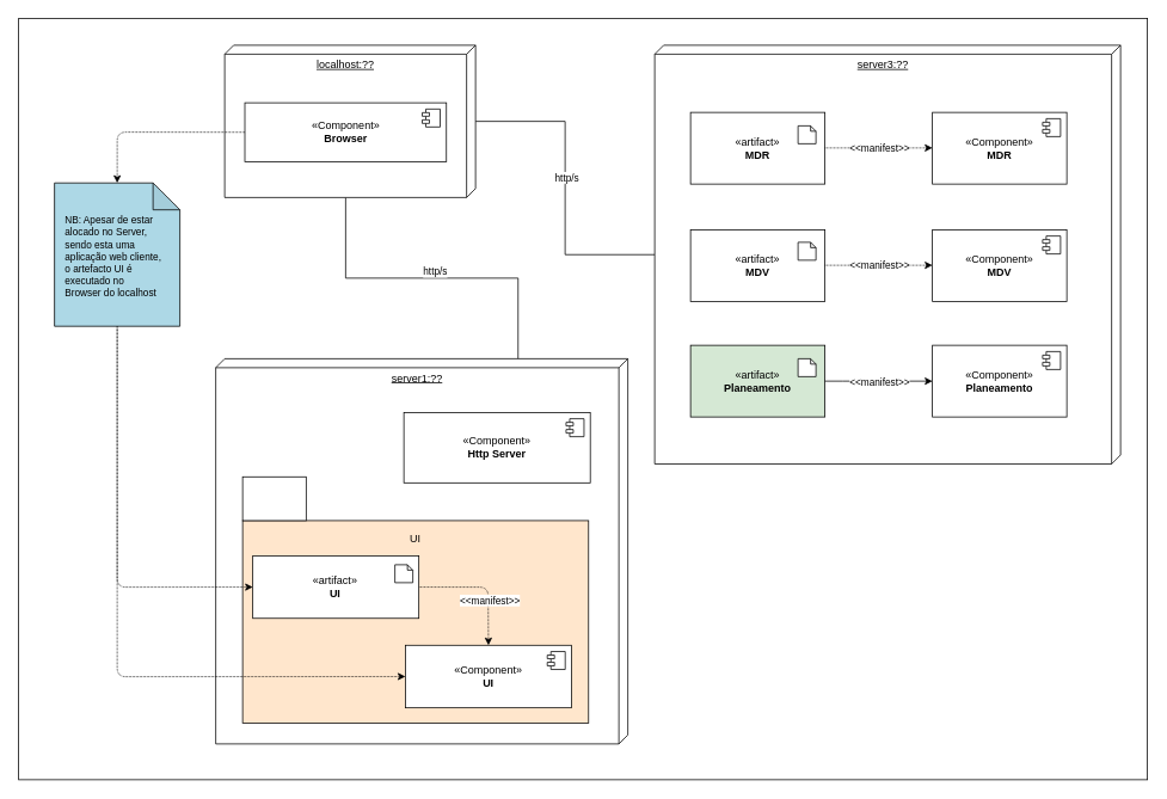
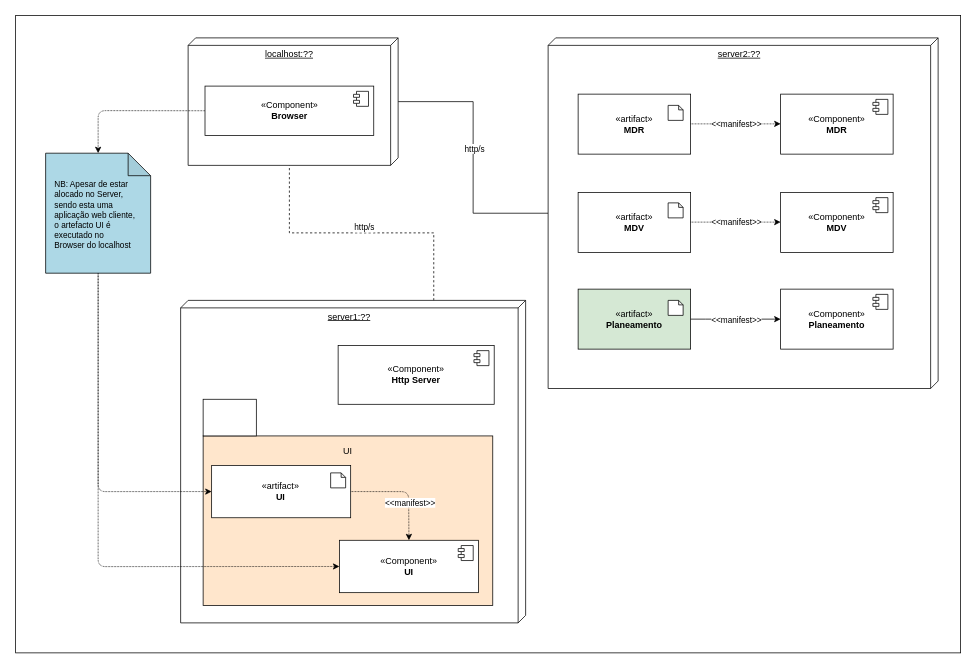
  <mxCell id="0" />
  <mxCell id="1" value="Untitled Layer" parent="0" />
  <mxCell id="2" value="" style="rounded=0;whiteSpace=wrap;html=1;" parent="1" vertex="1"><mxGeometry x="20" y="20" width="1260" height="850" as="geometry" /></mxCell>
- <mxCell id="3" style="edgeStyle=orthogonalEdgeStyle;rounded=0;orthogonalLoop=1;jettySize=auto;html=1;endArrow=none;endFill=0;exitX=0;exitY=0;exitDx=0;exitDy=122.5;exitPerimeter=0;entryX=0;entryY=0;entryDx=170;entryDy=145;entryPerimeter=0;" parent="1" source="6" target="43" edge="1"><mxGeometry relative="1" as="geometry"><mxPoint x="320" y="349.998" as="sourcePoint" /><mxPoint x="370" y="260" as="targetPoint" /></mxGeometry></mxCell>
+ <mxCell id="3" style="edgeStyle=orthogonalEdgeStyle;rounded=0;orthogonalLoop=1;jettySize=auto;html=1;endArrow=none;endFill=0;exitX=0;exitY=0;exitDx=0;exitDy=122.5;exitPerimeter=0;entryX=0;entryY=0;entryDx=170;entryDy=145;entryPerimeter=0;dashed=1;" parent="1" source="6" target="43" edge="1"><mxGeometry relative="1" as="geometry"><mxPoint x="320" y="349.998" as="sourcePoint" /><mxPoint x="370" y="260" as="targetPoint" /></mxGeometry></mxCell>
  <mxCell id="4" value="http/s" style="edgeLabel;html=1;align=center;verticalAlign=middle;resizable=0;points=[];" parent="3" vertex="1" connectable="0"><mxGeometry x="-0.017" y="1" relative="1" as="geometry"><mxPoint y="-9" as="offset" /></mxGeometry></mxCell>
  <mxCell id="5" value="" style="group" parent="1" vertex="1" connectable="0"><mxGeometry x="240" y="400" width="460" height="430" as="geometry" /></mxCell>
  <mxCell id="6" value="server1:??" style="verticalAlign=top;align=center;spacingTop=8;spacingLeft=2;spacingRight=12;shape=cube;size=10;direction=south;fontStyle=4;html=1;whiteSpace=wrap;" parent="5" vertex="1"><mxGeometry width="460.0" height="430.0" as="geometry" /></mxCell>
  <mxCell id="7" value="«Component&lt;span style=&quot;background-color: initial;&quot;&gt;»&lt;/span&gt;&lt;div&gt;&lt;b&gt;Http Server&lt;/b&gt;&lt;/div&gt;" style="html=1;dropTarget=0;whiteSpace=wrap;" parent="5" vertex="1"><mxGeometry x="209.999" y="59.998" width="208.095" height="78.558" as="geometry" /></mxCell>
  <mxCell id="8" value="" style="shape=module;jettyWidth=8;jettyHeight=4;" parent="7" vertex="1"><mxGeometry x="1" width="20" height="20" relative="1" as="geometry"><mxPoint x="-27" y="7" as="offset" /></mxGeometry></mxCell>
  <mxCell id="9" value="" style="group" vertex="1" connectable="0" parent="5"><mxGeometry x="30" y="30" width="386.19" height="376.85" as="geometry" /></mxCell>
  <mxCell id="10" value="UI&lt;br&gt;&lt;br&gt;&lt;br&gt;&lt;br&gt;&lt;br&gt;&lt;br&gt;&lt;br&gt;&lt;br&gt;&lt;br&gt;&lt;br&gt;&lt;br&gt;&lt;br&gt;&lt;br&gt;&lt;br&gt;" style="rounded=0;whiteSpace=wrap;html=1;fillColor=#ffe6cc;" parent="9" vertex="1"><mxGeometry y="150.74" width="386.19" height="226.11" as="geometry" /></mxCell>
  <mxCell id="11" value="" style="group" parent="9" vertex="1" connectable="0"><mxGeometry width="386.19" height="376.85" as="geometry" /></mxCell>
  <mxCell id="12" value="" style="rounded=0;whiteSpace=wrap;html=1;" parent="11" vertex="1"><mxGeometry y="101.851" width="70.93" height="48.889" as="geometry" /></mxCell>
  <mxCell id="13" value="«Component&lt;span style=&quot;background-color: initial;&quot;&gt;»&lt;/span&gt;&lt;div&gt;&lt;b&gt;UI&lt;/b&gt;&lt;/div&gt;" style="html=1;dropTarget=0;whiteSpace=wrap;" parent="9" vertex="1"><mxGeometry x="181.736" y="289.881" width="185.371" height="69.841" as="geometry" /></mxCell>
  <mxCell id="14" value="" style="shape=module;jettyWidth=8;jettyHeight=4;" parent="13" vertex="1"><mxGeometry x="1" width="20" height="20" relative="1" as="geometry"><mxPoint x="-27" y="7" as="offset" /></mxGeometry></mxCell>
  <mxCell id="15" style="edgeStyle=none;html=1;exitX=1;exitY=0.5;exitDx=0;exitDy=0;entryX=0.5;entryY=0;entryDx=0;entryDy=0;dashed=1;dashPattern=1 1;" edge="1" parent="9" source="17" target="13"><mxGeometry relative="1" as="geometry"><Array as="points"><mxPoint x="274" y="225" /></Array></mxGeometry></mxCell>
  <mxCell id="16" value="&lt;span style=&quot;color: rgba(0, 0, 0, 0); font-family: monospace; font-size: 0px; text-align: start; background-color: rgb(42, 37, 47);&quot;&gt;%3CmxGraphModel%3E%3Croot%3E%3CmxCell%20id%3D%220%22%2F%3E%3CmxCell%20id%3D%221%22%20parent%3D%220%22%2F%3E%3CmxCell%20id%3D%222%22%20value%3D%22%C2%ABComponent%26lt%3Bspan%20style%3D%26quot%3Bbackground-color%3A%20initial%3B%26quot%3B%26gt%3B%C2%BB%26lt%3B%2Fspan%26gt%3B%26lt%3Bdiv%26gt%3B%26lt%3Bb%26gt%3BUI%26lt%3B%2Fb%26gt%3B%26lt%3B%2Fdiv%26gt%3B%22%20style%3D%22html%3D1%3BdropTarget%3D0%3BwhiteSpace%3Dwrap%3B%22%20vertex%3D%221%22%20parent%3D%221%22%3E%3CmxGeometry%20x%3D%22270%22%20y%3D%22809.997%22%20width%3D%22163.2%22%20height%3D%2255.413%22%20as%3D%22geometry%22%2F%3E%3C%2FmxCell%3E%3CmxCell%20id%3D%223%22%20value%3D%22%22%20style%3D%22shape%3Dmodule%3BjettyWidth%3D8%3BjettyHeight%3D4%3B%22%20vertex%3D%221%22%20parent%3D%222%22%3E%3CmxGeometry%20x%3D%221%22%20width%3D%2220%22%20height%3D%2220%22%20relative%3D%221%22%20as%3D%22geometry%22%3E%3CmxPoint%20x%3D%22-27%22%20y%3D%227%22%20as%3D%22offset%22%2F%3E%3C%2FmxGeometry%3E%3C%2FmxCell%3E%3C%2Froot%3E%3C%2FmxGraphModel%3&lt;/span&gt;&amp;lt;&amp;lt;manifest&amp;gt;&amp;gt;" style="edgeLabel;html=1;align=center;verticalAlign=middle;resizable=0;points=[];" vertex="1" connectable="0" parent="15"><mxGeometry x="0.296" y="1" relative="1" as="geometry"><mxPoint as="offset" /></mxGeometry></mxCell>
  <mxCell id="17" value="«artifact&lt;span style=&quot;background-color: initial;&quot;&gt;»&lt;/span&gt;&lt;div&gt;&lt;b&gt;UI&lt;/b&gt;&lt;/div&gt;" style="html=1;dropTarget=0;whiteSpace=wrap;" vertex="1" parent="9"><mxGeometry x="11.359" y="189.999" width="185.371" height="69.841" as="geometry" /></mxCell>
  <mxCell id="18" value="&lt;span style=&quot;color: rgba(0, 0, 0, 0); font-family: monospace; font-size: 0px; text-align: start;&quot;&gt;%3CmxGraphModel%3E%3Croot%3E%3CmxCell%20id%3D%220%22%2F%3E%3CmxCell%20id%3D%221%22%20parent%3D%220%22%2F%3E%3CmxCell%20id%3D%222%22%20value%3D%22%22%20style%3D%22shape%3Dnote%3BwhiteSpace%3Dwrap%3Bhtml%3D1%3BbackgroundOutline%3D1%3BdarkOpacity%3D0.05%3BjettyWidth%3D8%3BjettyHeight%3D4%3Bsize%3D6%3B%22%20vertex%3D%221%22%20parent%3D%221%22%3E%3CmxGeometry%20x%3D%22280%22%20y%3D%22690%22%20width%3D%2220%22%20height%3D%2220%22%20as%3D%22geometry%22%2F%3E%3C%2FmxCell%3E%3C%2Froot%3E%3C%2FmxGraphModel%3E&lt;/span&gt;" style="shape=note;whiteSpace=wrap;html=1;backgroundOutline=1;darkOpacity=0.05;jettyWidth=8;jettyHeight=4;size=6;" vertex="1" parent="9"><mxGeometry x="170" y="200" width="20" height="20" as="geometry" /></mxCell>
  <mxCell id="19" parent="0" />
  <mxCell id="20" style="edgeStyle=orthogonalEdgeStyle;rounded=0;orthogonalLoop=1;jettySize=auto;html=1;endArrow=none;endFill=0;" parent="19" source="43" target="23" edge="1"><mxGeometry relative="1" as="geometry" /></mxCell>
  <mxCell id="21" value="http/s" style="edgeLabel;html=1;align=center;verticalAlign=middle;resizable=0;points=[];" parent="20" vertex="1" connectable="0"><mxGeometry x="-0.017" y="1" relative="1" as="geometry"><mxPoint y="-9" as="offset" /></mxGeometry></mxCell>
  <mxCell id="22" value="" style="group" parent="19" vertex="1" connectable="0"><mxGeometry x="730" y="50" width="520" height="467.5" as="geometry" /></mxCell>
- <mxCell id="23" value="server3:??" style="verticalAlign=top;align=center;spacingTop=8;spacingLeft=2;spacingRight=12;shape=cube;size=10;direction=south;fontStyle=4;html=1;whiteSpace=wrap;" parent="22" vertex="1"><mxGeometry width="520" height="467.5" as="geometry" /></mxCell>
+ <mxCell id="23" value="server2:??" style="verticalAlign=top;align=center;spacingTop=8;spacingLeft=2;spacingRight=12;shape=cube;size=10;direction=south;fontStyle=4;html=1;whiteSpace=wrap;" parent="22" vertex="1"><mxGeometry width="520" height="467.5" as="geometry" /></mxCell>
  <mxCell id="24" value="«Component&lt;span style=&quot;background-color: initial;&quot;&gt;»&lt;/span&gt;&lt;div&gt;&lt;b&gt;MDR&lt;/b&gt;&lt;/div&gt;" style="html=1;dropTarget=0;whiteSpace=wrap;" parent="22" vertex="1"><mxGeometry x="310" y="75" width="150" height="80" as="geometry" /></mxCell>
  <mxCell id="25" value="" style="shape=module;jettyWidth=8;jettyHeight=4;" parent="24" vertex="1"><mxGeometry x="1" width="20" height="20" relative="1" as="geometry"><mxPoint x="-27" y="7" as="offset" /></mxGeometry></mxCell>
  <mxCell id="26" value="«Component&lt;span style=&quot;background-color: initial;&quot;&gt;»&lt;/span&gt;&lt;div&gt;&lt;b&gt;MDV&lt;/b&gt;&lt;/div&gt;" style="html=1;dropTarget=0;whiteSpace=wrap;" parent="22" vertex="1"><mxGeometry x="310" y="206" width="150" height="80" as="geometry" /></mxCell>
  <mxCell id="27" value="" style="shape=module;jettyWidth=8;jettyHeight=4;" parent="26" vertex="1"><mxGeometry x="1" width="20" height="20" relative="1" as="geometry"><mxPoint x="-27" y="7" as="offset" /></mxGeometry></mxCell>
  <mxCell id="28" value="«Component&lt;span style=&quot;background-color: initial;&quot;&gt;»&lt;/span&gt;&lt;div&gt;&lt;b&gt;Planeamento&lt;/b&gt;&lt;/div&gt;" style="html=1;dropTarget=0;whiteSpace=wrap;" parent="22" vertex="1"><mxGeometry x="310" y="335" width="150" height="80" as="geometry" /></mxCell>
  <mxCell id="29" value="" style="shape=module;jettyWidth=8;jettyHeight=4;" parent="28" vertex="1"><mxGeometry x="1" width="20" height="20" relative="1" as="geometry"><mxPoint x="-27" y="7" as="offset" /></mxGeometry></mxCell>
  <mxCell id="30" value="«artifact&lt;span style=&quot;background-color: initial;&quot;&gt;»&lt;/span&gt;&lt;div&gt;&lt;b&gt;MDR&lt;/b&gt;&lt;/div&gt;" style="html=1;dropTarget=0;whiteSpace=wrap;" vertex="1" parent="22"><mxGeometry x="40" y="75" width="150" height="80" as="geometry" /></mxCell>
  <mxCell id="31" value="«artifact&lt;span style=&quot;background-color: initial;&quot;&gt;»&lt;/span&gt;&lt;div&gt;&lt;b&gt;MDV&lt;/b&gt;&lt;/div&gt;" style="html=1;dropTarget=0;whiteSpace=wrap;" vertex="1" parent="22"><mxGeometry x="40" y="206" width="150" height="80" as="geometry" /></mxCell>
  <mxCell id="32" value="«artifact&lt;span style=&quot;background-color: initial;&quot;&gt;»&lt;/span&gt;&lt;div&gt;&lt;b&gt;Planeamento&lt;/b&gt;&lt;/div&gt;" style="html=1;dropTarget=0;whiteSpace=wrap;fillColor=#d5e8d4;" vertex="1" parent="22"><mxGeometry x="40" y="335" width="150" height="80" as="geometry" /></mxCell>
  <mxCell id="33" value="&lt;span style=&quot;color: rgba(0, 0, 0, 0); font-family: monospace; font-size: 0px; text-align: start;&quot;&gt;%3CmxGraphModel%3E%3Croot%3E%3CmxCell%20id%3D%220%22%2F%3E%3CmxCell%20id%3D%221%22%20parent%3D%220%22%2F%3E%3CmxCell%20id%3D%222%22%20value%3D%22%22%20style%3D%22shape%3Dnote%3BwhiteSpace%3Dwrap%3Bhtml%3D1%3BbackgroundOutline%3D1%3BdarkOpacity%3D0.05%3BjettyWidth%3D8%3BjettyHeight%3D4%3Bsize%3D6%3B%22%20vertex%3D%221%22%20parent%3D%221%22%3E%3CmxGeometry%20x%3D%22280%22%20y%3D%22690%22%20width%3D%2220%22%20height%3D%2220%22%20as%3D%22geometry%22%2F%3E%3C%2FmxCell%3E%3C%2Froot%3E%3C%2FmxGraphModel%3E&lt;/span&gt;" style="shape=note;whiteSpace=wrap;html=1;backgroundOutline=1;darkOpacity=0.05;jettyWidth=8;jettyHeight=4;size=6;" vertex="1" parent="22"><mxGeometry x="160" y="350" width="20" height="20" as="geometry" /></mxCell>
  <mxCell id="34" value="&lt;span style=&quot;color: rgba(0, 0, 0, 0); font-family: monospace; font-size: 0px; text-align: start;&quot;&gt;%3CmxGraphModel%3E%3Croot%3E%3CmxCell%20id%3D%220%22%2F%3E%3CmxCell%20id%3D%221%22%20parent%3D%220%22%2F%3E%3CmxCell%20id%3D%222%22%20value%3D%22%22%20style%3D%22shape%3Dnote%3BwhiteSpace%3Dwrap%3Bhtml%3D1%3BbackgroundOutline%3D1%3BdarkOpacity%3D0.05%3BjettyWidth%3D8%3BjettyHeight%3D4%3Bsize%3D6%3B%22%20vertex%3D%221%22%20parent%3D%221%22%3E%3CmxGeometry%20x%3D%22280%22%20y%3D%22690%22%20width%3D%2220%22%20height%3D%2220%22%20as%3D%22geometry%22%2F%3E%3C%2FmxCell%3E%3C%2Froot%3E%3C%2FmxGraphModel%3E&lt;/span&gt;" style="shape=note;whiteSpace=wrap;html=1;backgroundOutline=1;darkOpacity=0.05;jettyWidth=8;jettyHeight=4;size=6;" vertex="1" parent="22"><mxGeometry x="160" y="220" width="20" height="20" as="geometry" /></mxCell>
  <mxCell id="35" value="&lt;span style=&quot;color: rgba(0, 0, 0, 0); font-family: monospace; font-size: 0px; text-align: start;&quot;&gt;%3CmxGraphModel%3E%3Croot%3E%3CmxCell%20id%3D%220%22%2F%3E%3CmxCell%20id%3D%221%22%20parent%3D%220%22%2F%3E%3CmxCell%20id%3D%222%22%20value%3D%22%22%20style%3D%22shape%3Dnote%3BwhiteSpace%3Dwrap%3Bhtml%3D1%3BbackgroundOutline%3D1%3BdarkOpacity%3D0.05%3BjettyWidth%3D8%3BjettyHeight%3D4%3Bsize%3D6%3B%22%20vertex%3D%221%22%20parent%3D%221%22%3E%3CmxGeometry%20x%3D%22280%22%20y%3D%22690%22%20width%3D%2220%22%20height%3D%2220%22%20as%3D%22geometry%22%2F%3E%3C%2FmxCell%3E%3C%2Froot%3E%3C%2FmxGraphModel%3E&lt;/span&gt;" style="shape=note;whiteSpace=wrap;html=1;backgroundOutline=1;darkOpacity=0.05;jettyWidth=8;jettyHeight=4;size=6;" vertex="1" parent="22"><mxGeometry x="160" y="90" width="20" height="20" as="geometry" /></mxCell>
  <mxCell id="36" style="edgeStyle=none;html=1;exitX=1;exitY=0.5;exitDx=0;exitDy=0;entryX=0;entryY=0.5;entryDx=0;entryDy=0;dashed=0;dashPattern=1 1;" edge="1" parent="22" source="32" target="28"><mxGeometry relative="1" as="geometry"><mxPoint x="190.0" y="369.999" as="sourcePoint" /><mxPoint x="267.692" y="434.961" as="targetPoint" /><Array as="points"><mxPoint x="220" y="375" /></Array></mxGeometry></mxCell>
  <mxCell id="37" value="&lt;span style=&quot;color: rgba(0, 0, 0, 0); font-family: monospace; font-size: 0px; text-align: start; background-color: rgb(42, 37, 47);&quot;&gt;%3CmxGraphModel%3E%3Croot%3E%3CmxCell%20id%3D%220%22%2F%3E%3CmxCell%20id%3D%221%22%20parent%3D%220%22%2F%3E%3CmxCell%20id%3D%222%22%20value%3D%22%C2%ABComponent%26lt%3Bspan%20style%3D%26quot%3Bbackground-color%3A%20initial%3B%26quot%3B%26gt%3B%C2%BB%26lt%3B%2Fspan%26gt%3B%26lt%3Bdiv%26gt%3B%26lt%3Bb%26gt%3BUI%26lt%3B%2Fb%26gt%3B%26lt%3B%2Fdiv%26gt%3B%22%20style%3D%22html%3D1%3BdropTarget%3D0%3BwhiteSpace%3Dwrap%3B%22%20vertex%3D%221%22%20parent%3D%221%22%3E%3CmxGeometry%20x%3D%22270%22%20y%3D%22809.997%22%20width%3D%22163.2%22%20height%3D%2255.413%22%20as%3D%22geometry%22%2F%3E%3C%2FmxCell%3E%3CmxCell%20id%3D%223%22%20value%3D%22%22%20style%3D%22shape%3Dmodule%3BjettyWidth%3D8%3BjettyHeight%3D4%3B%22%20vertex%3D%221%22%20parent%3D%222%22%3E%3CmxGeometry%20x%3D%221%22%20width%3D%2220%22%20height%3D%2220%22%20relative%3D%221%22%20as%3D%22geometry%22%3E%3CmxPoint%20x%3D%22-27%22%20y%3D%227%22%20as%3D%22offset%22%2F%3E%3C%2FmxGeometry%3E%3C%2FmxCell%3E%3C%2Froot%3E%3C%2FmxGraphModel%3&lt;/span&gt;&amp;lt;&amp;lt;manifest&amp;gt;&amp;gt;" style="edgeLabel;html=1;align=center;verticalAlign=middle;resizable=0;points=[];" vertex="1" connectable="0" parent="36"><mxGeometry x="0.296" y="1" relative="1" as="geometry"><mxPoint x="-18" y="1" as="offset" /></mxGeometry></mxCell>
  <mxCell id="38" style="edgeStyle=none;html=1;exitX=1;exitY=0.5;exitDx=0;exitDy=0;entryX=0;entryY=0.5;entryDx=0;entryDy=0;dashed=1;dashPattern=1 1;" edge="1" parent="22"><mxGeometry relative="1" as="geometry"><mxPoint x="190.0" y="245.66" as="sourcePoint" /><mxPoint x="310.0" y="245.66" as="targetPoint" /><Array as="points"><mxPoint x="220" y="245.66" /></Array></mxGeometry></mxCell>
  <mxCell id="39" value="&lt;span style=&quot;color: rgba(0, 0, 0, 0); font-family: monospace; font-size: 0px; text-align: start; background-color: rgb(42, 37, 47);&quot;&gt;%3CmxGraphModel%3E%3Croot%3E%3CmxCell%20id%3D%220%22%2F%3E%3CmxCell%20id%3D%221%22%20parent%3D%220%22%2F%3E%3CmxCell%20id%3D%222%22%20value%3D%22%C2%ABComponent%26lt%3Bspan%20style%3D%26quot%3Bbackground-color%3A%20initial%3B%26quot%3B%26gt%3B%C2%BB%26lt%3B%2Fspan%26gt%3B%26lt%3Bdiv%26gt%3B%26lt%3Bb%26gt%3BUI%26lt%3B%2Fb%26gt%3B%26lt%3B%2Fdiv%26gt%3B%22%20style%3D%22html%3D1%3BdropTarget%3D0%3BwhiteSpace%3Dwrap%3B%22%20vertex%3D%221%22%20parent%3D%221%22%3E%3CmxGeometry%20x%3D%22270%22%20y%3D%22809.997%22%20width%3D%22163.2%22%20height%3D%2255.413%22%20as%3D%22geometry%22%2F%3E%3C%2FmxCell%3E%3CmxCell%20id%3D%223%22%20value%3D%22%22%20style%3D%22shape%3Dmodule%3BjettyWidth%3D8%3BjettyHeight%3D4%3B%22%20vertex%3D%221%22%20parent%3D%222%22%3E%3CmxGeometry%20x%3D%221%22%20width%3D%2220%22%20height%3D%2220%22%20relative%3D%221%22%20as%3D%22geometry%22%3E%3CmxPoint%20x%3D%22-27%22%20y%3D%227%22%20as%3D%22offset%22%2F%3E%3C%2FmxGeometry%3E%3C%2FmxCell%3E%3C%2Froot%3E%3C%2FmxGraphModel%3&lt;/span&gt;&amp;lt;&amp;lt;manifest&amp;gt;&amp;gt;" style="edgeLabel;html=1;align=center;verticalAlign=middle;resizable=0;points=[];" vertex="1" connectable="0" parent="38"><mxGeometry x="0.296" y="1" relative="1" as="geometry"><mxPoint x="-18" y="1" as="offset" /></mxGeometry></mxCell>
  <mxCell id="40" style="edgeStyle=none;html=1;exitX=1;exitY=0.5;exitDx=0;exitDy=0;entryX=0;entryY=0.5;entryDx=0;entryDy=0;dashed=1;dashPattern=1 1;" edge="1" parent="22"><mxGeometry relative="1" as="geometry"><mxPoint x="190.0" y="114.66" as="sourcePoint" /><mxPoint x="310.0" y="114.66" as="targetPoint" /><Array as="points"><mxPoint x="220" y="114.66" /></Array></mxGeometry></mxCell>
  <mxCell id="41" value="&lt;span style=&quot;color: rgba(0, 0, 0, 0); font-family: monospace; font-size: 0px; text-align: start; background-color: rgb(42, 37, 47);&quot;&gt;%3CmxGraphModel%3E%3Croot%3E%3CmxCell%20id%3D%220%22%2F%3E%3CmxCell%20id%3D%221%22%20parent%3D%220%22%2F%3E%3CmxCell%20id%3D%222%22%20value%3D%22%C2%ABComponent%26lt%3Bspan%20style%3D%26quot%3Bbackground-color%3A%20initial%3B%26quot%3B%26gt%3B%C2%BB%26lt%3B%2Fspan%26gt%3B%26lt%3Bdiv%26gt%3B%26lt%3Bb%26gt%3BUI%26lt%3B%2Fb%26gt%3B%26lt%3B%2Fdiv%26gt%3B%22%20style%3D%22html%3D1%3BdropTarget%3D0%3BwhiteSpace%3Dwrap%3B%22%20vertex%3D%221%22%20parent%3D%221%22%3E%3CmxGeometry%20x%3D%22270%22%20y%3D%22809.997%22%20width%3D%22163.2%22%20height%3D%2255.413%22%20as%3D%22geometry%22%2F%3E%3C%2FmxCell%3E%3CmxCell%20id%3D%223%22%20value%3D%22%22%20style%3D%22shape%3Dmodule%3BjettyWidth%3D8%3BjettyHeight%3D4%3B%22%20vertex%3D%221%22%20parent%3D%222%22%3E%3CmxGeometry%20x%3D%221%22%20width%3D%2220%22%20height%3D%2220%22%20relative%3D%221%22%20as%3D%22geometry%22%3E%3CmxPoint%20x%3D%22-27%22%20y%3D%227%22%20as%3D%22offset%22%2F%3E%3C%2FmxGeometry%3E%3C%2FmxCell%3E%3C%2Froot%3E%3C%2FmxGraphModel%3&lt;/span&gt;&amp;lt;&amp;lt;manifest&amp;gt;&amp;gt;" style="edgeLabel;html=1;align=center;verticalAlign=middle;resizable=0;points=[];" vertex="1" connectable="0" parent="40"><mxGeometry x="0.296" y="1" relative="1" as="geometry"><mxPoint x="-18" y="1" as="offset" /></mxGeometry></mxCell>
  <mxCell id="42" value="" style="group" parent="19" vertex="1" connectable="0"><mxGeometry x="250" y="50" width="280" height="210" as="geometry" /></mxCell>
  <mxCell id="43" value="localhost:??" style="verticalAlign=top;align=center;spacingTop=8;spacingLeft=2;spacingRight=12;shape=cube;size=10;direction=south;fontStyle=4;html=1;whiteSpace=wrap;" parent="42" vertex="1"><mxGeometry width="280" height="170" as="geometry" /></mxCell>
  <mxCell id="44" value="«Component&lt;span style=&quot;background-color: initial;&quot;&gt;»&lt;/span&gt;&lt;div&gt;&lt;b&gt;Browser&lt;/b&gt;&lt;/div&gt;" style="html=1;dropTarget=0;whiteSpace=wrap;" parent="42" vertex="1"><mxGeometry x="22.5" y="64.29" width="225" height="65.71" as="geometry" /></mxCell>
  <mxCell id="45" value="" style="shape=module;jettyWidth=8;jettyHeight=4;" parent="44" vertex="1"><mxGeometry x="1" width="20" height="20" relative="1" as="geometry"><mxPoint x="-27" y="7" as="offset" /></mxGeometry></mxCell>
  <mxCell id="46" style="edgeStyle=none;html=1;exitX=0.5;exitY=1;exitDx=0;exitDy=0;exitPerimeter=0;entryX=0;entryY=0.5;entryDx=0;entryDy=0;dashed=1;dashPattern=1 1;" edge="1" parent="19" source="48" target="17"><mxGeometry relative="1" as="geometry"><Array as="points"><mxPoint x="130" y="655" /></Array></mxGeometry></mxCell>
  <mxCell id="47" style="edgeStyle=none;html=1;exitX=0.5;exitY=1;exitDx=0;exitDy=0;exitPerimeter=0;entryX=0;entryY=0.5;entryDx=0;entryDy=0;dashed=1;dashPattern=1 1;" edge="1" parent="19" source="48" target="13"><mxGeometry relative="1" as="geometry"><Array as="points"><mxPoint x="130" y="755" /></Array></mxGeometry></mxCell>
  <mxCell id="48" value="" style="shape=note;whiteSpace=wrap;html=1;backgroundOutline=1;darkOpacity=0.05;fillColor=lightblue" vertex="1" parent="19"><mxGeometry x="60" y="203.75" width="140" height="160" as="geometry" /></mxCell>
  <mxCell id="49" style="edgeStyle=none;html=1;exitX=0;exitY=0.5;exitDx=0;exitDy=0;entryX=0.5;entryY=0;entryDx=0;entryDy=0;entryPerimeter=0;dashed=1;dashPattern=1 1;" edge="1" parent="19" source="44" target="48"><mxGeometry relative="1" as="geometry"><Array as="points"><mxPoint x="130" y="147" /></Array></mxGeometry></mxCell>
  <mxCell id="50" value="&lt;font style=&quot;font-size: 11px;&quot;&gt;NB: Apesar de estar &lt;br&gt;alocado no Server, &lt;br&gt;sendo esta uma&lt;br&gt;&lt;/font&gt;&lt;div style=&quot;font-size: 11px;&quot;&gt;&lt;span style=&quot;background-color: initial;&quot;&gt;&lt;font style=&quot;font-size: 11px;&quot;&gt;aplicação web cliente,&amp;nbsp;&lt;/font&gt;&lt;/span&gt;&lt;/div&gt;&lt;div style=&quot;font-size: 11px;&quot;&gt;&lt;font style=&quot;font-size: 11px;&quot;&gt;&lt;span style=&quot;background-color: initial;&quot;&gt;o&amp;nbsp;&lt;/span&gt;&lt;span style=&quot;background-color: initial;&quot;&gt;artefacto UI é&amp;nbsp;&lt;/span&gt;&lt;/font&gt;&lt;/div&gt;&lt;div style=&quot;font-size: 11px;&quot;&gt;&lt;span style=&quot;background-color: initial;&quot;&gt;&lt;font style=&quot;font-size: 11px;&quot;&gt;executado no&lt;/font&gt;&lt;/span&gt;&lt;/div&gt;&lt;div style=&quot;font-size: 11px;&quot;&gt;&lt;font style=&quot;font-size: 11px;&quot;&gt;Browser do localhost&lt;/font&gt;&lt;/div&gt;" style="text;html=1;align=left;verticalAlign=middle;resizable=0;points=[];autosize=1;strokeColor=none;fillColor=none;" vertex="1" parent="19"><mxGeometry x="70" y="230" width="130" height="110" as="geometry" /></mxCell>
